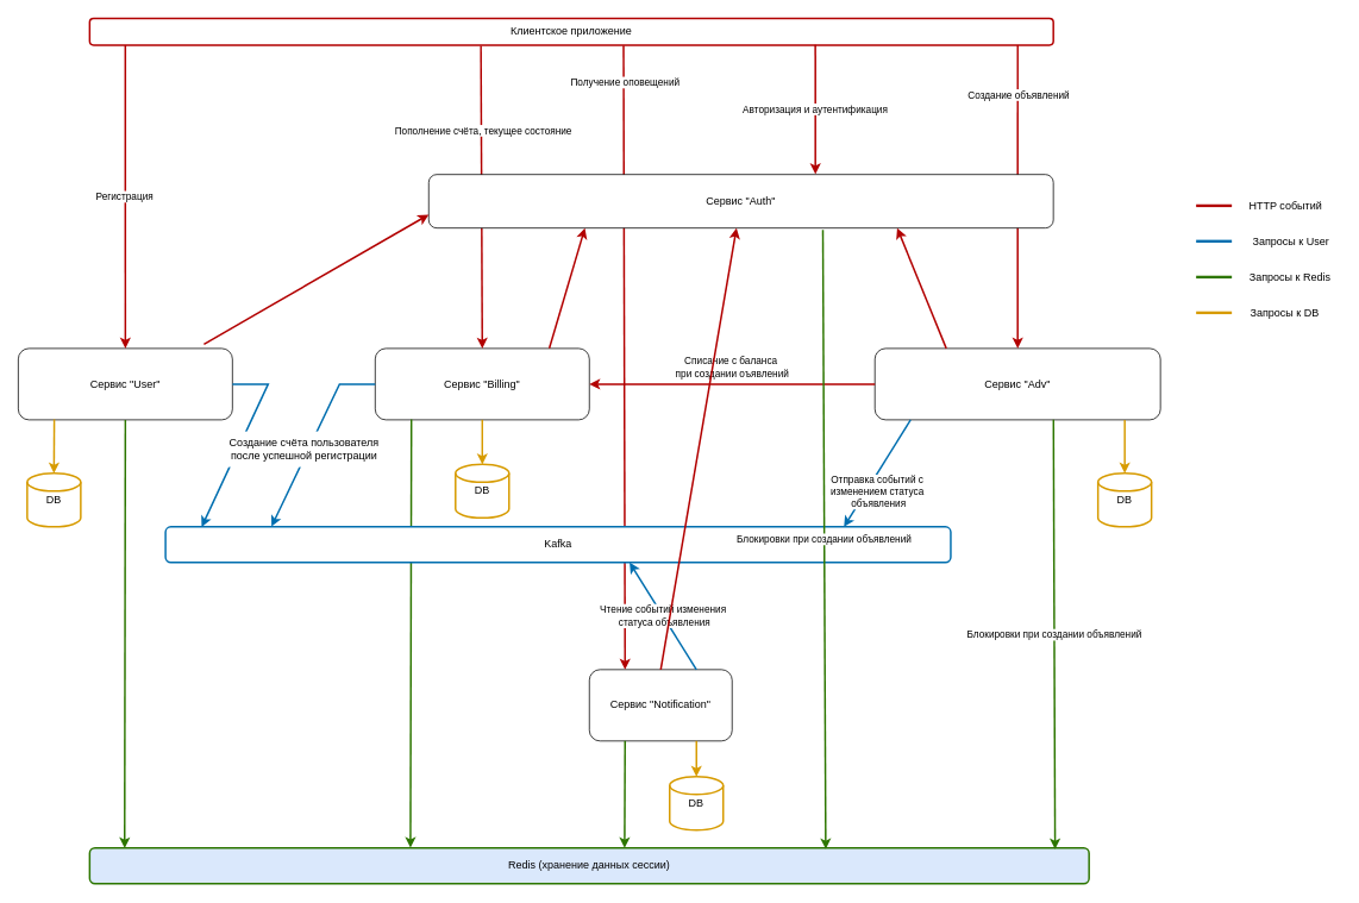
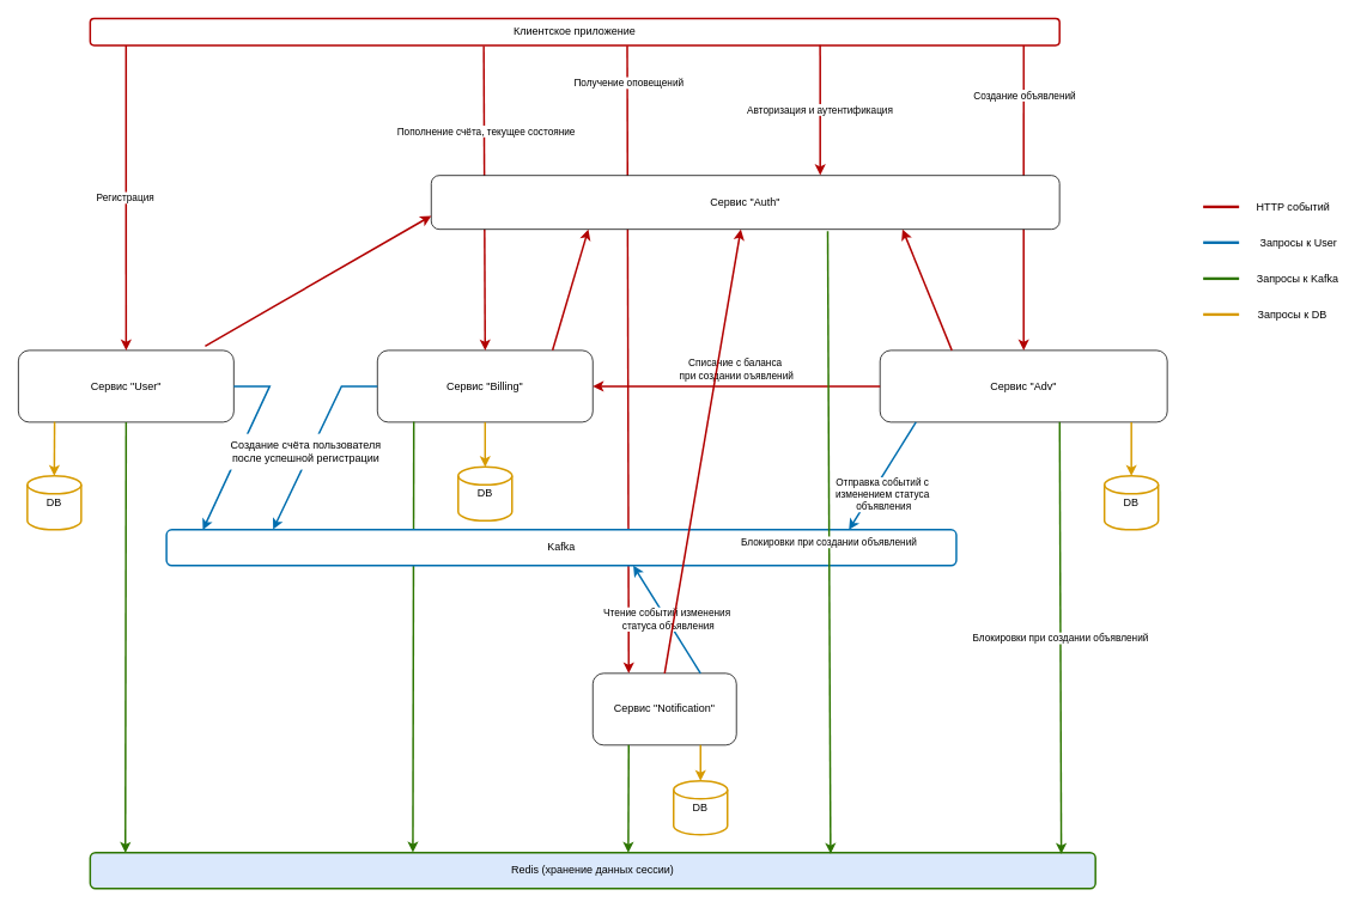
  <mxCell id="0" />
  <mxCell id="1" parent="0" />
  <mxCell id="2" value="Клиентское приложение" style="rounded=1;whiteSpace=wrap;html=1;strokeColor=#B20000;strokeWidth=1.968;" parent="1" vertex="1"><mxGeometry x="100" y="20" width="1080" height="30" as="geometry" /></mxCell>
  <mxCell id="3" value="Сервис &quot;User&quot;" style="rounded=1;whiteSpace=wrap;html=1;" parent="1" vertex="1"><mxGeometry x="20" y="390" width="240" height="80" as="geometry" /></mxCell>
  <mxCell id="4" value="Сервис &quot;Billing&quot;" style="rounded=1;whiteSpace=wrap;html=1;" parent="1" vertex="1"><mxGeometry x="420" y="390" width="240" height="80" as="geometry" /></mxCell>
  <mxCell id="5" value="Сервис &quot;Adv&quot;" style="rounded=1;whiteSpace=wrap;html=1;" parent="1" vertex="1"><mxGeometry x="980" y="390" width="320" height="80" as="geometry" /></mxCell>
  <mxCell id="6" value="Redis (хранение данных сессии)" style="rounded=1;whiteSpace=wrap;html=1;strokeColor=#2D7600;strokeWidth=1.968;fillColor=#dae8fc;" parent="1" vertex="1"><mxGeometry x="100" y="950" width="1120" height="40" as="geometry" /></mxCell>
  <mxCell id="7" value="" style="endArrow=classic;html=1;rounded=0;exitX=0.5;exitY=1;exitDx=0;exitDy=0;entryX=0.035;entryY=0.003;entryDx=0;entryDy=0;entryPerimeter=0;fillColor=#60a917;strokeColor=#2D7600;strokeWidth=1.968;" parent="1" source="3" target="6" edge="1"><mxGeometry width="50" height="50" relative="1" as="geometry"><mxPoint x="179.8" y="450" as="sourcePoint" /><mxPoint x="179.76" y="670" as="targetPoint" /></mxGeometry></mxCell>
  <mxCell id="8" value="" style="endArrow=classic;html=1;rounded=0;exitX=0.037;exitY=0.998;exitDx=0;exitDy=0;exitPerimeter=0;entryX=0.5;entryY=0;entryDx=0;entryDy=0;fillColor=#e51400;strokeColor=#B20000;strokeWidth=1.968;" parent="1" source="2" target="3" edge="1"><mxGeometry width="50" height="50" relative="1" as="geometry"><mxPoint x="340" y="400" as="sourcePoint" /><mxPoint x="390" y="350" as="targetPoint" /></mxGeometry></mxCell>
  <mxCell id="9" value="Регистрация" style="edgeLabel;html=1;align=center;verticalAlign=middle;resizable=0;points=[];rotation=0;" parent="8" vertex="1" connectable="0"><mxGeometry x="-0.001" y="-1" relative="1" as="geometry"><mxPoint as="offset" /></mxGeometry></mxCell>
  <mxCell id="10" value="" style="endArrow=classic;html=1;rounded=0;exitX=0.406;exitY=1.021;exitDx=0;exitDy=0;exitPerimeter=0;entryX=0.5;entryY=0;entryDx=0;entryDy=0;fillColor=#e51400;strokeColor=#B20000;strokeWidth=1.968;" parent="1" source="2" target="4" edge="1"><mxGeometry width="50" height="50" relative="1" as="geometry"><mxPoint x="690" y="440" as="sourcePoint" /><mxPoint x="740" y="390" as="targetPoint" /></mxGeometry></mxCell>
  <mxCell id="11" value="Пополнение счёта, текущее состояние" style="edgeLabel;html=1;align=center;verticalAlign=middle;resizable=0;points=[];" parent="10" vertex="1" connectable="0"><mxGeometry x="0.047" y="-1" relative="1" as="geometry"><mxPoint x="2" y="-83" as="offset" /></mxGeometry></mxCell>
  <mxCell id="12" value="DB" style="strokeWidth=2;html=1;shape=mxgraph.flowchart.database;whiteSpace=wrap;strokeColor=#D79B00;" parent="1" vertex="1"><mxGeometry x="30" y="530" width="60" height="60" as="geometry" /></mxCell>
  <mxCell id="13" value="" style="endArrow=classic;html=1;rounded=0;exitX=0.168;exitY=0.992;exitDx=0;exitDy=0;entryX=0.5;entryY=0;entryDx=0;entryDy=0;entryPerimeter=0;exitPerimeter=0;fillColor=#ffcd28;gradientColor=#ffa500;strokeColor=#d79b00;strokeWidth=1.968;" parent="1" source="3" target="12" edge="1"><mxGeometry width="50" height="50" relative="1" as="geometry"><mxPoint x="110" y="670" as="sourcePoint" /><mxPoint x="160" y="620" as="targetPoint" /></mxGeometry></mxCell>
  <mxCell id="14" value="" style="endArrow=classic;html=1;rounded=0;exitX=0.169;exitY=0.993;exitDx=0;exitDy=0;entryX=0.321;entryY=-0.008;entryDx=0;entryDy=0;entryPerimeter=0;exitPerimeter=0;fillColor=#60a917;strokeColor=#2D7600;strokeWidth=1.968;" parent="1" source="4" target="6" edge="1"><mxGeometry width="50" height="50" relative="1" as="geometry"><mxPoint x="670" y="480" as="sourcePoint" /><mxPoint x="720" y="430" as="targetPoint" /></mxGeometry></mxCell>
  <mxCell id="15" value="DB" style="strokeWidth=2;html=1;shape=mxgraph.flowchart.database;whiteSpace=wrap;strokeColor=#D79B00;" parent="1" vertex="1"><mxGeometry x="510" y="520" width="60" height="60" as="geometry" /></mxCell>
  <mxCell id="16" value="" style="endArrow=classic;html=1;rounded=0;exitX=0.25;exitY=1;exitDx=0;exitDy=0;entryX=0.5;entryY=0;entryDx=0;entryDy=0;entryPerimeter=0;fillColor=#ffcd28;gradientColor=#ffa500;strokeColor=#d79b00;strokeWidth=1.968;" parent="1" target="15" edge="1"><mxGeometry width="50" height="50" relative="1" as="geometry"><mxPoint x="540" y="470" as="sourcePoint" /><mxPoint x="560" y="620" as="targetPoint" /></mxGeometry></mxCell>
  <mxCell id="17" value="" style="endArrow=classic;html=1;rounded=0;entryX=0.864;entryY=0;entryDx=0;entryDy=0;entryPerimeter=0;fillColor=#0050ef;strokeColor=#006EAF;strokeWidth=1.968;" parent="1" target="25" edge="1"><mxGeometry width="50" height="50" relative="1" as="geometry"><mxPoint x="1020" y="470" as="sourcePoint" /><mxPoint x="880" y="540" as="targetPoint" /></mxGeometry></mxCell>
  <mxCell id="18" value="Отправка событий с&amp;nbsp;&lt;div&gt;изменением статуса&amp;nbsp;&lt;/div&gt;&lt;div&gt;объявления&lt;/div&gt;" style="edgeLabel;html=1;align=center;verticalAlign=middle;resizable=0;points=[];" parent="17" vertex="1" connectable="0"><mxGeometry x="0.002" y="1" relative="1" as="geometry"><mxPoint y="20" as="offset" /></mxGeometry></mxCell>
  <mxCell id="19" value="DB" style="strokeWidth=2;html=1;shape=mxgraph.flowchart.database;whiteSpace=wrap;strokeColor=#D79B00;" parent="1" vertex="1"><mxGeometry x="1230" y="530" width="60" height="60" as="geometry" /></mxCell>
  <mxCell id="20" value="" style="endArrow=classic;html=1;rounded=0;exitX=0.25;exitY=1;exitDx=0;exitDy=0;entryX=0.5;entryY=0;entryDx=0;entryDy=0;entryPerimeter=0;fillColor=#ffcd28;gradientColor=#ffa500;strokeColor=#D79B00;strokeWidth=1.968;" parent="1" target="19" edge="1"><mxGeometry width="50" height="50" relative="1" as="geometry"><mxPoint x="1260" y="470" as="sourcePoint" /><mxPoint x="1280" y="620" as="targetPoint" /></mxGeometry></mxCell>
  <mxCell id="21" value="Блокировки при создании объявлений" style="endArrow=classic;html=1;rounded=0;exitX=0.667;exitY=0.998;exitDx=0;exitDy=0;exitPerimeter=0;entryX=0.966;entryY=0.032;entryDx=0;entryDy=0;entryPerimeter=0;fillColor=#60a917;strokeColor=#2D7600;strokeWidth=1.968;" parent="1" target="6" edge="1"><mxGeometry width="50" height="50" relative="1" as="geometry"><mxPoint x="1180.12" y="469.84" as="sourcePoint" /><mxPoint x="1152.92" y="948.5" as="targetPoint" /></mxGeometry></mxCell>
  <mxCell id="22" value="Сервис &quot;Notification&quot;" style="rounded=1;whiteSpace=wrap;html=1;" parent="1" vertex="1"><mxGeometry x="660" y="750" width="160" height="80" as="geometry" /></mxCell>
  <mxCell id="23" value="" style="endArrow=classic;html=1;rounded=0;exitX=0.554;exitY=1.013;exitDx=0;exitDy=0;exitPerimeter=0;entryX=0.25;entryY=0;entryDx=0;entryDy=0;fillColor=#e51400;strokeColor=#B20000;strokeWidth=1.968;" parent="1" source="2" target="22" edge="1"><mxGeometry width="50" height="50" relative="1" as="geometry"><mxPoint x="701.12" y="230" as="sourcePoint" /><mxPoint x="700" y="788.68" as="targetPoint" /></mxGeometry></mxCell>
  <mxCell id="24" value="Получение оповещений" style="edgeLabel;html=1;align=center;verticalAlign=middle;resizable=0;points=[];" parent="23" vertex="1" connectable="0"><mxGeometry x="-0.545" relative="1" as="geometry"><mxPoint x="1" y="-118" as="offset" /></mxGeometry></mxCell>
  <mxCell id="25" value="Kafka" style="rounded=1;whiteSpace=wrap;html=1;fillColor=default;strokeColor=#006EAF;strokeWidth=1.968;" parent="1" vertex="1"><mxGeometry x="185" y="590" width="880" height="40" as="geometry" /></mxCell>
  <mxCell id="26" value="" style="endArrow=classic;html=1;rounded=0;entryX=1;entryY=0.5;entryDx=0;entryDy=0;exitX=0;exitY=0.5;exitDx=0;exitDy=0;fillColor=#e51400;strokeColor=#B20000;strokeWidth=1.968;" parent="1" source="5" target="4" edge="1"><mxGeometry width="50" height="50" relative="1" as="geometry"><mxPoint x="640" y="450" as="sourcePoint" /><mxPoint x="690" y="400" as="targetPoint" /></mxGeometry></mxCell>
  <mxCell id="27" value="Списание с баланса&amp;nbsp;&lt;div&gt;при создании оъявлений&lt;/div&gt;" style="edgeLabel;html=1;align=center;verticalAlign=middle;resizable=0;points=[];" parent="26" vertex="1" connectable="0"><mxGeometry x="0.008" relative="1" as="geometry"><mxPoint y="-20" as="offset" /></mxGeometry></mxCell>
  <mxCell id="28" value="" style="endArrow=classic;html=1;rounded=0;entryX=0.591;entryY=0.999;entryDx=0;entryDy=0;entryPerimeter=0;exitX=0.75;exitY=0;exitDx=0;exitDy=0;fillColor=#0050ef;strokeColor=#006EAF;strokeWidth=1.968;" parent="1" source="22" target="25" edge="1"><mxGeometry width="50" height="50" relative="1" as="geometry"><mxPoint x="670" y="700" as="sourcePoint" /><mxPoint x="720" y="650" as="targetPoint" /></mxGeometry></mxCell>
  <mxCell id="29" value="Чтение событий изменения&amp;nbsp;&lt;br&gt;&lt;div&gt;статуса объявления&lt;/div&gt;" style="edgeLabel;html=1;align=center;verticalAlign=middle;resizable=0;points=[];" parent="28" vertex="1" connectable="0"><mxGeometry x="0.001" y="-1" relative="1" as="geometry"><mxPoint as="offset" /></mxGeometry></mxCell>
  <mxCell id="30" value="DB" style="strokeWidth=2;html=1;shape=mxgraph.flowchart.database;whiteSpace=wrap;strokeColor=#D79B00;" parent="1" vertex="1"><mxGeometry x="750" y="870" width="60" height="60" as="geometry" /></mxCell>
  <mxCell id="31" value="" style="endArrow=classic;html=1;rounded=0;exitX=0.75;exitY=1;exitDx=0;exitDy=0;entryX=0.5;entryY=0;entryDx=0;entryDy=0;entryPerimeter=0;fillColor=#ffcd28;gradientColor=#ffa500;strokeColor=#d79b00;strokeWidth=1.968;" parent="1" source="22" target="30" edge="1"><mxGeometry width="50" height="50" relative="1" as="geometry"><mxPoint x="780" y="850" as="sourcePoint" /><mxPoint x="800" y="1000" as="targetPoint" /></mxGeometry></mxCell>
  <mxCell id="32" value="" style="endArrow=classic;html=1;rounded=0;entryX=0.5;entryY=0;entryDx=0;entryDy=0;exitX=0.963;exitY=1.002;exitDx=0;exitDy=0;exitPerimeter=0;fillColor=#e51400;strokeColor=#B20000;strokeWidth=1.968;" parent="1" source="2" target="5" edge="1"><mxGeometry width="50" height="50" relative="1" as="geometry"><mxPoint x="1140" y="231" as="sourcePoint" /><mxPoint x="1040" y="480" as="targetPoint" /></mxGeometry></mxCell>
  <mxCell id="33" value="Создание объявлений" style="edgeLabel;html=1;align=center;verticalAlign=middle;resizable=0;points=[];" parent="32" vertex="1" connectable="0"><mxGeometry x="0.01" relative="1" as="geometry"><mxPoint y="-117" as="offset" /></mxGeometry></mxCell>
  <mxCell id="34" value="" style="endArrow=classic;html=1;rounded=0;exitX=1;exitY=0.5;exitDx=0;exitDy=0;entryX=0.046;entryY=0.001;entryDx=0;entryDy=0;entryPerimeter=0;fillColor=#0050ef;strokeColor=#006EAF;strokeWidth=1.968;" parent="1" source="3" target="25" edge="1"><mxGeometry width="50" height="50" relative="1" as="geometry"><mxPoint x="310" y="610" as="sourcePoint" /><mxPoint x="360" y="560" as="targetPoint" /><Array as="points"><mxPoint x="300" y="430" /></Array></mxGeometry></mxCell>
  <mxCell id="35" value="" style="endArrow=classic;html=1;rounded=0;exitX=0;exitY=0.5;exitDx=0;exitDy=0;entryX=0.135;entryY=-0.01;entryDx=0;entryDy=0;entryPerimeter=0;fillColor=#0050ef;strokeColor=#006EAF;strokeWidth=1.968;" parent="1" source="4" target="25" edge="1"><mxGeometry width="50" height="50" relative="1" as="geometry"><mxPoint x="330" y="520" as="sourcePoint" /><mxPoint x="380" y="470" as="targetPoint" /><Array as="points"><mxPoint x="380" y="430" /></Array></mxGeometry></mxCell>
  <mxCell id="36" value="Создание счёта пользователя&lt;div&gt;после успешной регистрации&lt;/div&gt;" style="text;html=1;align=center;verticalAlign=middle;resizable=0;points=[];autosize=1;strokeColor=none;fillColor=default;" parent="1" vertex="1"><mxGeometry x="245" y="483" width="190" height="40" as="geometry" /></mxCell>
  <mxCell id="37" value="" style="endArrow=none;html=1;rounded=0;strokeColor=#B20000;strokeWidth=3.15;" parent="1" edge="1"><mxGeometry width="50" height="50" relative="1" as="geometry"><mxPoint x="1340" y="230" as="sourcePoint" /><mxPoint x="1380" y="230" as="targetPoint" /></mxGeometry></mxCell>
  <mxCell id="38" value="" style="endArrow=none;html=1;rounded=0;strokeWidth=3.15;strokeColor=#006EAF;" parent="1" edge="1"><mxGeometry width="50" height="50" relative="1" as="geometry"><mxPoint x="1340" y="269.83" as="sourcePoint" /><mxPoint x="1380" y="269.83" as="targetPoint" /></mxGeometry></mxCell>
  <mxCell id="39" value="" style="endArrow=none;html=1;rounded=0;strokeWidth=3.15;strokeColor=#2D7600;" parent="1" edge="1"><mxGeometry width="50" height="50" relative="1" as="geometry"><mxPoint x="1340" y="310" as="sourcePoint" /><mxPoint x="1380" y="310" as="targetPoint" /></mxGeometry></mxCell>
  <mxCell id="40" value="" style="endArrow=none;html=1;rounded=0;strokeWidth=3.15;strokeColor=#D79B00;" parent="1" edge="1"><mxGeometry width="50" height="50" relative="1" as="geometry"><mxPoint x="1340" y="350" as="sourcePoint" /><mxPoint x="1380" y="350" as="targetPoint" /></mxGeometry></mxCell>
  <mxCell id="41" value="HTTP событий" style="text;html=1;align=center;verticalAlign=middle;resizable=0;points=[];autosize=1;strokeColor=none;fillColor=none;" parent="1" vertex="1"><mxGeometry x="1390" y="215" width="100" height="30" as="geometry" /></mxCell>
  <mxCell id="42" value="Запросы к User" style="text;html=1;align=center;verticalAlign=middle;resizable=0;points=[];autosize=1;strokeColor=none;fillColor=none;" parent="1" vertex="1"><mxGeometry x="1391" y="255" width="110" height="30" as="geometry" /></mxCell>
- <mxCell id="43" value="Запросы к Redis" style="text;html=1;align=center;verticalAlign=middle;resizable=0;points=[];autosize=1;strokeColor=none;fillColor=none;" parent="1" vertex="1"><mxGeometry x="1390" y="295" width="110" height="30" as="geometry" /></mxCell>
+ <mxCell id="43" value="Запросы к Kafka" style="text;html=1;align=center;verticalAlign=middle;resizable=0;points=[];autosize=1;strokeColor=none;fillColor=none;" parent="1" vertex="1"><mxGeometry x="1390" y="295" width="110" height="30" as="geometry" /></mxCell>
  <mxCell id="44" value="Запросы к DB" style="text;html=1;align=center;verticalAlign=middle;resizable=0;points=[];autosize=1;strokeColor=none;fillColor=none;" parent="1" vertex="1"><mxGeometry x="1389" y="336" width="100" height="30" as="geometry" /></mxCell>
  <mxCell id="45" value="" style="endArrow=classic;html=1;rounded=0;fillColor=#60a917;strokeColor=#2D7600;strokeWidth=1.968;" parent="1" edge="1"><mxGeometry width="50" height="50" relative="1" as="geometry"><mxPoint x="700" y="830" as="sourcePoint" /><mxPoint x="699.5" y="950" as="targetPoint" /></mxGeometry></mxCell>
  <mxCell id="46" value="Сервис &quot;Auth&quot;" style="rounded=1;whiteSpace=wrap;html=1;" parent="1" vertex="1"><mxGeometry x="480" y="195" width="700" height="60" as="geometry" /></mxCell>
  <mxCell id="47" value="Авторизация и аутентификация" style="endArrow=classic;html=1;rounded=0;exitX=0.753;exitY=0.993;exitDx=0;exitDy=0;exitPerimeter=0;entryX=0.619;entryY=-0.006;entryDx=0;entryDy=0;entryPerimeter=0;strokeColor=#B20000;strokeWidth=2;" parent="1" source="2" target="46" edge="1"><mxGeometry width="50" height="50" relative="1" as="geometry"><mxPoint x="910" y="60" as="sourcePoint" /><mxPoint x="913" y="190" as="targetPoint" /></mxGeometry></mxCell>
  <mxCell id="48" value="" style="endArrow=classic;html=1;rounded=0;exitX=0.867;exitY=-0.06;exitDx=0;exitDy=0;exitPerimeter=0;entryX=0;entryY=0.75;entryDx=0;entryDy=0;strokeWidth=2;strokeColor=#B20000;" parent="1" source="3" target="46" edge="1"><mxGeometry width="50" height="50" relative="1" as="geometry"><mxPoint x="713" y="20" as="sourcePoint" /><mxPoint x="763" y="-30" as="targetPoint" /></mxGeometry></mxCell>
  <mxCell id="49" value="" style="endArrow=classic;html=1;rounded=0;exitX=0.813;exitY=-0.001;exitDx=0;exitDy=0;exitPerimeter=0;entryX=0.25;entryY=1;entryDx=0;entryDy=0;strokeWidth=2;strokeColor=#B20000;" parent="1" source="4" target="46" edge="1"><mxGeometry width="50" height="50" relative="1" as="geometry"><mxPoint x="713" y="200" as="sourcePoint" /><mxPoint x="763" y="150" as="targetPoint" /></mxGeometry></mxCell>
  <mxCell id="50" value="" style="endArrow=classic;html=1;rounded=0;exitX=0.25;exitY=0;exitDx=0;exitDy=0;entryX=0.75;entryY=1;entryDx=0;entryDy=0;strokeWidth=2;strokeColor=#B20000;" parent="1" source="5" target="46" edge="1"><mxGeometry width="50" height="50" relative="1" as="geometry"><mxPoint x="713" y="200" as="sourcePoint" /><mxPoint x="763" y="150" as="targetPoint" /></mxGeometry></mxCell>
  <mxCell id="51" value="" style="endArrow=classic;html=1;rounded=0;exitX=0.5;exitY=0;exitDx=0;exitDy=0;strokeWidth=2;strokeColor=#B20000;" parent="1" source="22" target="46" edge="1"><mxGeometry width="50" height="50" relative="1" as="geometry"><mxPoint x="713" y="380" as="sourcePoint" /><mxPoint x="763" y="330" as="targetPoint" /></mxGeometry></mxCell>
  <mxCell id="52" value="Блокировки при создании объявлений" style="endArrow=classic;html=1;rounded=0;exitX=0.631;exitY=1.033;exitDx=0;exitDy=0;exitPerimeter=0;entryX=0.966;entryY=0.032;entryDx=0;entryDy=0;entryPerimeter=0;fillColor=#60a917;strokeColor=#2D7600;strokeWidth=1.968;" edge="1" parent="1" source="46"><mxGeometry width="50" height="50" relative="1" as="geometry"><mxPoint x="923" y="470" as="sourcePoint" /><mxPoint x="924.88" y="951.16" as="targetPoint" /></mxGeometry></mxCell>
